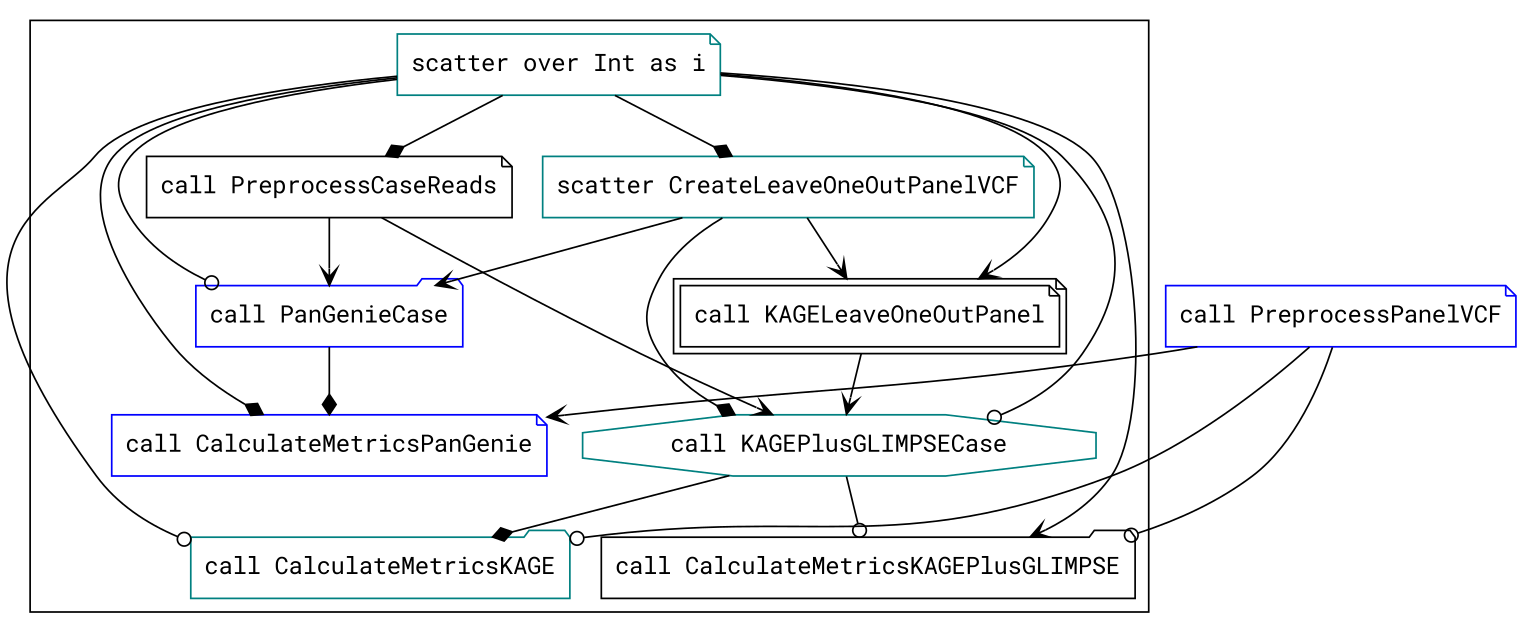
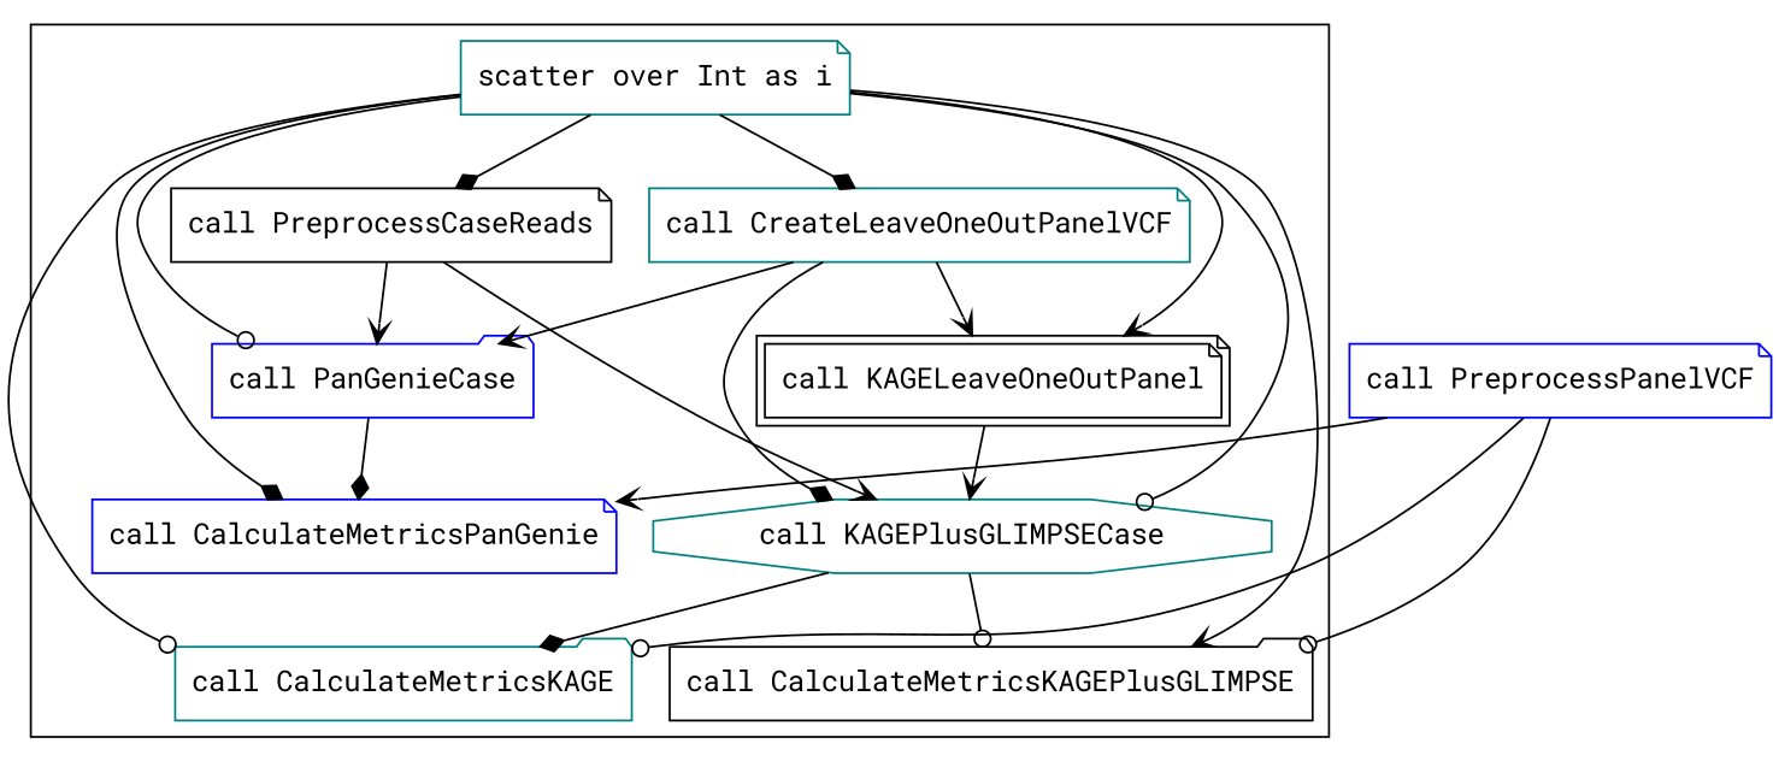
  digraph {
    compound=true
    fontname="Roboto Mono"
    node [color=teal fontname="Roboto Mono" shape=note]
    edge [arrowhead=vee fontname="Roboto Mono"]
-   n1 [label="scatter CreateLeaveOneOutPanelVCF"]
+   n1 [label="call CreateLeaveOneOutPanelVCF"]
    n2 [color=blue label="call PanGenieCase" shape=folder]
    n3 [label="scatter over Int as i"]
    n4 [color=blue label="call CalculateMetricsPanGenie"]
    n5 [color=black label="call KAGELeaveOneOutPanel" peripheries=2]
    n6 [label="call KAGEPlusGLIMPSECase" shape=octagon]
    n7 [label="call CalculateMetricsKAGE" shape=folder]
    n8 [color=black label="call CalculateMetricsKAGEPlusGLIMPSE" shape=folder]
    n9 [color=black label="call PreprocessCaseReads"]
    n10 [color=blue label="call PreprocessPanelVCF"]
    subgraph cluster_1 {
      fillcolor=white
      style="filled,solid"
      n1
      n2
      n3
      n4
      n5
      n6
      n7
      n8
      n9
    }
    n1 -> n2
    n1 -> n5
    n1 -> n6 [arrowhead=diamond]
    n2 -> n4 [arrowhead=diamond]
    n3 -> n1 [arrowhead=diamond]
    n3 -> n2 [arrowhead=odot]
    n3 -> n4 [arrowhead=diamond]
    n3 -> n5
    n3 -> n6 [arrowhead=odot]
    n3 -> n7 [arrowhead=odot]
    n3 -> n8
    n3 -> n9 [arrowhead=diamond]
    n5 -> n6
    n6 -> n7 [arrowhead=diamond]
    n6 -> n8 [arrowhead=odot]
    n9 -> n2
    n9 -> n6
    n10 -> n4
    n10 -> n7 [arrowhead=odot]
    n10 -> n8 [arrowhead=odot]
  }
